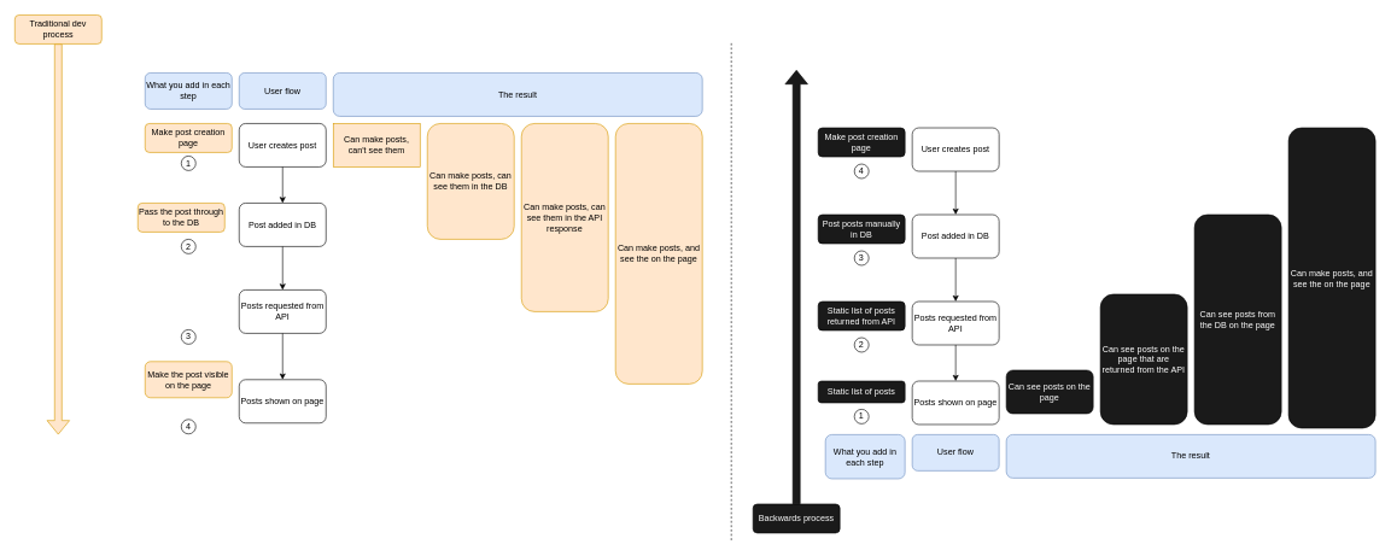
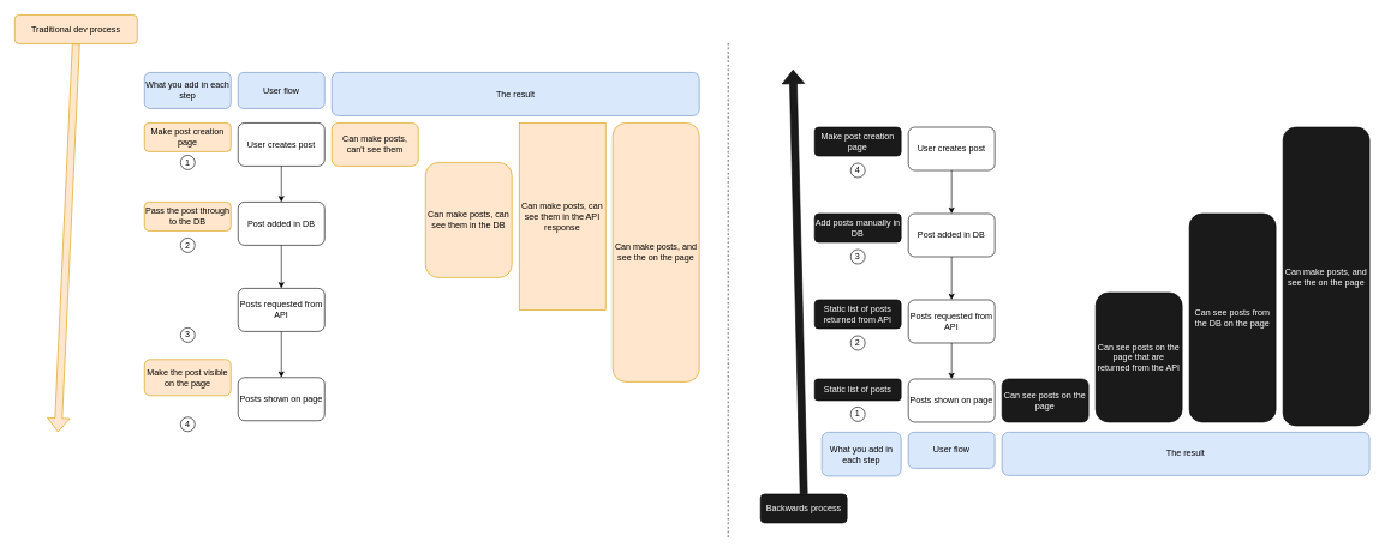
  <mxCell id="0" />
  <mxCell id="1" parent="0" />
  <mxCell id="2" value="User creates post" style="rounded=1;whiteSpace=wrap;html=1;" vertex="1" parent="1"><mxGeometry x="330" y="170" width="120" height="60" as="geometry" /></mxCell>
  <mxCell id="3" value="Post added in DB" style="rounded=1;whiteSpace=wrap;html=1;" vertex="1" parent="1"><mxGeometry x="330" y="280" width="120" height="60" as="geometry" /></mxCell>
  <mxCell id="4" value="&lt;div&gt;Posts requested from API&lt;/div&gt;" style="rounded=1;whiteSpace=wrap;html=1;" vertex="1" parent="1"><mxGeometry x="330" y="400" width="120" height="60" as="geometry" /></mxCell>
  <mxCell id="5" value="&lt;div&gt;Posts shown on page&lt;/div&gt;" style="rounded=1;whiteSpace=wrap;html=1;" vertex="1" parent="1"><mxGeometry x="330" y="524" width="120" height="60" as="geometry" /></mxCell>
  <mxCell id="6" value="" style="endArrow=classic;html=1;entryX=0.5;entryY=0;entryDx=0;entryDy=0;exitX=0.5;exitY=1;exitDx=0;exitDy=0;" edge="1" parent="1" source="2" target="3"><mxGeometry width="50" height="50" relative="1" as="geometry"><mxPoint x="200" y="390" as="sourcePoint" /><mxPoint x="250" y="340" as="targetPoint" /></mxGeometry></mxCell>
  <mxCell id="7" value="" style="endArrow=classic;html=1;entryX=0.5;entryY=0;entryDx=0;entryDy=0;exitX=0.5;exitY=1;exitDx=0;exitDy=0;" edge="1" parent="1" source="3" target="4"><mxGeometry width="50" height="50" relative="1" as="geometry"><mxPoint x="400" y="240" as="sourcePoint" /><mxPoint x="400" y="280" as="targetPoint" /></mxGeometry></mxCell>
  <mxCell id="8" value="" style="endArrow=classic;html=1;entryX=0.5;entryY=0;entryDx=0;entryDy=0;exitX=0.5;exitY=1;exitDx=0;exitDy=0;" edge="1" parent="1" source="4" target="5"><mxGeometry width="50" height="50" relative="1" as="geometry"><mxPoint x="410" y="280" as="sourcePoint" /><mxPoint x="410" y="320" as="targetPoint" /></mxGeometry></mxCell>
  <mxCell id="9" value="1" style="ellipse;whiteSpace=wrap;html=1;" vertex="1" parent="1"><mxGeometry x="250" y="215" width="20" height="20" as="geometry" /></mxCell>
  <mxCell id="10" value="2" style="ellipse;whiteSpace=wrap;html=1;" vertex="1" parent="1"><mxGeometry x="250" y="330" width="20" height="20" as="geometry" /></mxCell>
  <mxCell id="11" value="3" style="ellipse;whiteSpace=wrap;html=1;" vertex="1" parent="1"><mxGeometry x="250" y="455" width="20" height="20" as="geometry" /></mxCell>
  <mxCell id="12" value="4" style="ellipse;whiteSpace=wrap;html=1;" vertex="1" parent="1"><mxGeometry x="250" y="579" width="20" height="20" as="geometry" /></mxCell>
- <mxCell id="13" value="Traditional dev process" style="rounded=1;whiteSpace=wrap;html=1;fillColor=#ffe6cc;strokeColor=#d79b00;" vertex="1" parent="1"><mxGeometry x="20" y="20" width="120" height="40" as="geometry" /></mxCell>
+ <mxCell id="13" value="Traditional dev process" style="rounded=1;whiteSpace=wrap;html=1;fillColor=#ffe6cc;strokeColor=#d79b00;" vertex="1" parent="1"><mxGeometry x="20" y="20" width="170" height="40" as="geometry" /></mxCell>
  <mxCell id="14" value="User creates post" style="rounded=1;whiteSpace=wrap;html=1;" vertex="1" parent="1"><mxGeometry x="1260" y="176" width="120" height="60" as="geometry" /></mxCell>
  <mxCell id="15" value="Post added in DB" style="rounded=1;whiteSpace=wrap;html=1;" vertex="1" parent="1"><mxGeometry x="1260" y="296" width="120" height="60" as="geometry" /></mxCell>
  <mxCell id="16" value="&lt;div&gt;Posts requested from API&lt;/div&gt;" style="rounded=1;whiteSpace=wrap;html=1;" vertex="1" parent="1"><mxGeometry x="1260" y="416" width="120" height="60" as="geometry" /></mxCell>
  <mxCell id="17" value="&lt;div&gt;Posts shown on page&lt;/div&gt;" style="rounded=1;whiteSpace=wrap;html=1;" vertex="1" parent="1"><mxGeometry x="1260" y="526" width="120" height="60" as="geometry" /></mxCell>
  <mxCell id="18" value="" style="endArrow=classic;html=1;entryX=0.5;entryY=0;entryDx=0;entryDy=0;exitX=0.5;exitY=1;exitDx=0;exitDy=0;" edge="1" parent="1" source="14" target="15"><mxGeometry width="50" height="50" relative="1" as="geometry"><mxPoint x="1130" y="326" as="sourcePoint" /><mxPoint x="1180" y="276" as="targetPoint" /></mxGeometry></mxCell>
  <mxCell id="19" value="" style="endArrow=classic;html=1;entryX=0.5;entryY=0;entryDx=0;entryDy=0;exitX=0.5;exitY=1;exitDx=0;exitDy=0;" edge="1" parent="1" source="15" target="16"><mxGeometry width="50" height="50" relative="1" as="geometry"><mxPoint x="1330" y="176" as="sourcePoint" /><mxPoint x="1330" y="216" as="targetPoint" /></mxGeometry></mxCell>
  <mxCell id="20" value="" style="endArrow=classic;html=1;entryX=0.5;entryY=0;entryDx=0;entryDy=0;exitX=0.5;exitY=1;exitDx=0;exitDy=0;" edge="1" parent="1" source="16" target="17"><mxGeometry width="50" height="50" relative="1" as="geometry"><mxPoint x="1340" y="186" as="sourcePoint" /><mxPoint x="1340" y="226" as="targetPoint" /></mxGeometry></mxCell>
- <mxCell id="21" value="&lt;font color=&quot;#FFFFFF&quot;&gt;Backwards process&lt;/font&gt;" style="rounded=1;whiteSpace=wrap;html=1;fillColor=#1A1A1A;" vertex="1" parent="1"><mxGeometry x="1040" y="696" width="120" height="40" as="geometry" /></mxCell>
+ <mxCell id="21" value="&lt;font color=&quot;#FFFFFF&quot;&gt;Backwards process&lt;/font&gt;" style="rounded=1;whiteSpace=wrap;html=1;fillColor=#1A1A1A;" vertex="1" parent="1"><mxGeometry x="1055" y="686" width="120" height="40" as="geometry" /></mxCell>
  <mxCell id="22" value="1" style="ellipse;whiteSpace=wrap;html=1;" vertex="1" parent="1"><mxGeometry x="1180" y="565" width="20" height="20" as="geometry" /></mxCell>
  <mxCell id="23" value="&lt;font color=&quot;#FFFFFF&quot;&gt;Static list of posts&lt;/font&gt;" style="rounded=1;whiteSpace=wrap;html=1;fillColor=#1A1A1A;" vertex="1" parent="1"><mxGeometry x="1130" y="526" width="120" height="30" as="geometry" /></mxCell>
  <mxCell id="24" value="2" style="ellipse;whiteSpace=wrap;html=1;" vertex="1" parent="1"><mxGeometry x="1180" y="466" width="20" height="20" as="geometry" /></mxCell>
  <mxCell id="25" value="&lt;font color=&quot;#FFFFFF&quot;&gt;Static list of posts returned from API&lt;br&gt;&lt;/font&gt;" style="rounded=1;whiteSpace=wrap;html=1;fillColor=#1A1A1A;" vertex="1" parent="1"><mxGeometry x="1130" y="416" width="120" height="40" as="geometry" /></mxCell>
  <mxCell id="26" value="3" style="ellipse;whiteSpace=wrap;html=1;" vertex="1" parent="1"><mxGeometry x="1180" y="346" width="20" height="20" as="geometry" /></mxCell>
- <mxCell id="27" value="&lt;font color=&quot;#FFFFFF&quot;&gt;Post posts manually in DB&lt;/font&gt;" style="rounded=1;whiteSpace=wrap;html=1;fillColor=#1A1A1A;" vertex="1" parent="1"><mxGeometry x="1130" y="296" width="120" height="40" as="geometry" /></mxCell>
- <mxCell id="28" value="&lt;font color=&quot;#FFFFFF&quot;&gt;Can see posts on the page&lt;/font&gt;" style="rounded=1;whiteSpace=wrap;html=1;fillColor=#1A1A1A;" vertex="1" parent="1"><mxGeometry x="1390" y="511" width="120" height="60" as="geometry" /></mxCell>
+ <mxCell id="27" value="&lt;font color=&quot;#FFFFFF&quot;&gt;Add posts manually in DB&lt;/font&gt;" style="rounded=1;whiteSpace=wrap;html=1;fillColor=#1A1A1A;" vertex="1" parent="1"><mxGeometry x="1130" y="296" width="120" height="40" as="geometry" /></mxCell>
+ <mxCell id="28" value="&lt;font color=&quot;#FFFFFF&quot;&gt;Can see posts on the page&lt;/font&gt;" style="rounded=1;whiteSpace=wrap;html=1;fillColor=#1A1A1A;" vertex="1" parent="1"><mxGeometry x="1390" y="526" width="120" height="60" as="geometry" /></mxCell>
  <mxCell id="29" value="&lt;font color=&quot;#FFFFFF&quot;&gt;Can see posts on the page that are returned from the API&lt;br&gt;&lt;/font&gt;" style="rounded=1;whiteSpace=wrap;html=1;fillColor=#1A1A1A;" vertex="1" parent="1"><mxGeometry x="1520" y="406" width="120" height="180" as="geometry" /></mxCell>
  <mxCell id="30" value="&lt;font color=&quot;#FFFFFF&quot;&gt;Can see posts from the DB on the page&lt;br&gt;&lt;/font&gt;" style="rounded=1;whiteSpace=wrap;html=1;fillColor=#1A1A1A;" vertex="1" parent="1"><mxGeometry x="1650" y="296" width="120" height="290" as="geometry" /></mxCell>
  <mxCell id="31" value="&lt;font color=&quot;#FFFFFF&quot;&gt;Can make posts, and see the on the page&lt;br&gt;&lt;/font&gt;" style="rounded=1;whiteSpace=wrap;html=1;fillColor=#1A1A1A;" vertex="1" parent="1"><mxGeometry x="1780" y="176" width="120" height="415" as="geometry" /></mxCell>
  <mxCell id="32" value="4" style="ellipse;whiteSpace=wrap;html=1;" vertex="1" parent="1"><mxGeometry x="1180" y="226" width="20" height="20" as="geometry" /></mxCell>
  <mxCell id="33" value="&lt;font color=&quot;#FFFFFF&quot;&gt;Make post creation page&lt;br&gt;&lt;/font&gt;" style="rounded=1;whiteSpace=wrap;html=1;fillColor=#1A1A1A;" vertex="1" parent="1"><mxGeometry x="1130" y="176" width="120" height="40" as="geometry" /></mxCell>
- <mxCell id="34" value="Can make posts, can't see them" style="whiteSpace=wrap;html=1;fillColor=#ffe6cc;strokeColor=#d79b00;rounded=0;" vertex="1" parent="1"><mxGeometry x="460" y="170" width="120" height="60" as="geometry" /></mxCell>
- <mxCell id="35" value="Can make posts, can see them in the DB" style="rounded=1;whiteSpace=wrap;html=1;fillColor=#ffe6cc;strokeColor=#d79b00;" vertex="1" parent="1"><mxGeometry x="590" y="170" width="120" height="160" as="geometry" /></mxCell>
- <mxCell id="36" value="Can make posts, can see them in the API response" style="rounded=1;whiteSpace=wrap;html=1;fillColor=#ffe6cc;strokeColor=#d79b00;" vertex="1" parent="1"><mxGeometry x="720" y="170" width="120" height="260" as="geometry" /></mxCell>
+ <mxCell id="34" value="Can make posts, can't see them" style="rounded=1;whiteSpace=wrap;html=1;fillColor=#ffe6cc;strokeColor=#d79b00;" vertex="1" parent="1"><mxGeometry x="460" y="170" width="120" height="60" as="geometry" /></mxCell>
+ <mxCell id="35" value="Can make posts, can see them in the DB" style="rounded=1;whiteSpace=wrap;html=1;fillColor=#ffe6cc;strokeColor=#d79b00;" vertex="1" parent="1"><mxGeometry x="590" y="225" width="120" height="160" as="geometry" /></mxCell>
+ <mxCell id="36" value="Can make posts, can see them in the API response" style="whiteSpace=wrap;html=1;fillColor=#ffe6cc;strokeColor=#d79b00;rounded=0;" vertex="1" parent="1"><mxGeometry x="720" y="170" width="120" height="260" as="geometry" /></mxCell>
  <mxCell id="37" value="Can make posts, and see the on the page" style="rounded=1;whiteSpace=wrap;html=1;fillColor=#ffe6cc;strokeColor=#d79b00;" vertex="1" parent="1"><mxGeometry x="850" y="170" width="120" height="360" as="geometry" /></mxCell>
  <mxCell id="38" value="Make post creation page" style="rounded=1;whiteSpace=wrap;html=1;fillColor=#ffe6cc;strokeColor=#d79b00;" vertex="1" parent="1"><mxGeometry x="200" y="170" width="120" height="40" as="geometry" /></mxCell>
  <mxCell id="39" value="" style="shape=flexArrow;endArrow=classic;html=1;exitX=0.5;exitY=1;exitDx=0;exitDy=0;fillColor=#ffe6cc;strokeColor=#d79b00;" edge="1" parent="1" source="13"><mxGeometry width="50" height="50" relative="1" as="geometry"><mxPoint x="30" y="280" as="sourcePoint" /><mxPoint x="80" y="600" as="targetPoint" /></mxGeometry></mxCell>
- <mxCell id="40" value="Pass the post through to the DB" style="rounded=1;whiteSpace=wrap;html=1;fillColor=#ffe6cc;strokeColor=#d79b00;" vertex="1" parent="1"><mxGeometry x="190" y="280" width="120" height="40" as="geometry" /></mxCell>
+ <mxCell id="40" value="Pass the post through to the DB" style="rounded=1;whiteSpace=wrap;html=1;fillColor=#ffe6cc;strokeColor=#d79b00;" vertex="1" parent="1"><mxGeometry x="200" y="280" width="120" height="40" as="geometry" /></mxCell>
  <mxCell id="41" value="Make the post visible on the page" style="rounded=1;whiteSpace=wrap;html=1;fillColor=#ffe6cc;strokeColor=#d79b00;" vertex="1" parent="1"><mxGeometry x="200" y="499" width="120" height="50" as="geometry" /></mxCell>
  <mxCell id="42" value="The result" style="rounded=1;whiteSpace=wrap;html=1;fillColor=#dae8fc;strokeColor=#6c8ebf;" vertex="1" parent="1"><mxGeometry x="460" y="100" width="510" height="60" as="geometry" /></mxCell>
  <mxCell id="43" value="What you add in each step" style="rounded=1;whiteSpace=wrap;html=1;fillColor=#dae8fc;strokeColor=#6c8ebf;" vertex="1" parent="1"><mxGeometry x="200" y="100" width="120" height="50" as="geometry" /></mxCell>
  <mxCell id="44" value="The result" style="rounded=1;whiteSpace=wrap;html=1;fillColor=#dae8fc;strokeColor=#6c8ebf;" vertex="1" parent="1"><mxGeometry x="1390" y="600" width="510" height="60" as="geometry" /></mxCell>
  <mxCell id="45" value="" style="shape=flexArrow;endArrow=classic;html=1;exitX=0.5;exitY=0;exitDx=0;exitDy=0;fillColor=#1A1A1A;" edge="1" parent="1" source="21"><mxGeometry width="50" height="50" relative="1" as="geometry"><mxPoint x="860" y="626" as="sourcePoint" /><mxPoint x="1100" as="targetPoint" y="96" /></mxGeometry></mxCell>
  <mxCell id="46" value="What you add in each step" style="rounded=1;whiteSpace=wrap;html=1;fillColor=#dae8fc;strokeColor=#6c8ebf;" vertex="1" parent="1"><mxGeometry x="1140" y="600" width="110" height="61" as="geometry" /></mxCell>
  <mxCell id="47" value="User flow" style="rounded=1;whiteSpace=wrap;html=1;fillColor=#dae8fc;strokeColor=#6c8ebf;" vertex="1" parent="1"><mxGeometry x="330" y="100" width="120" height="50" as="geometry" /></mxCell>
  <mxCell id="48" value="User flow" style="rounded=1;whiteSpace=wrap;html=1;fillColor=#dae8fc;strokeColor=#6c8ebf;" vertex="1" parent="1"><mxGeometry x="1260" y="600" width="120" height="50" as="geometry" /></mxCell>
  <mxCell id="49" value="" style="endArrow=none;dashed=1;html=1;fillColor=#1A1A1A;" edge="1" parent="1"><mxGeometry width="50" height="50" relative="1" as="geometry"><mxPoint x="1010" y="746" as="sourcePoint" /><mxPoint x="1010" y="56" as="targetPoint" /></mxGeometry></mxCell>
